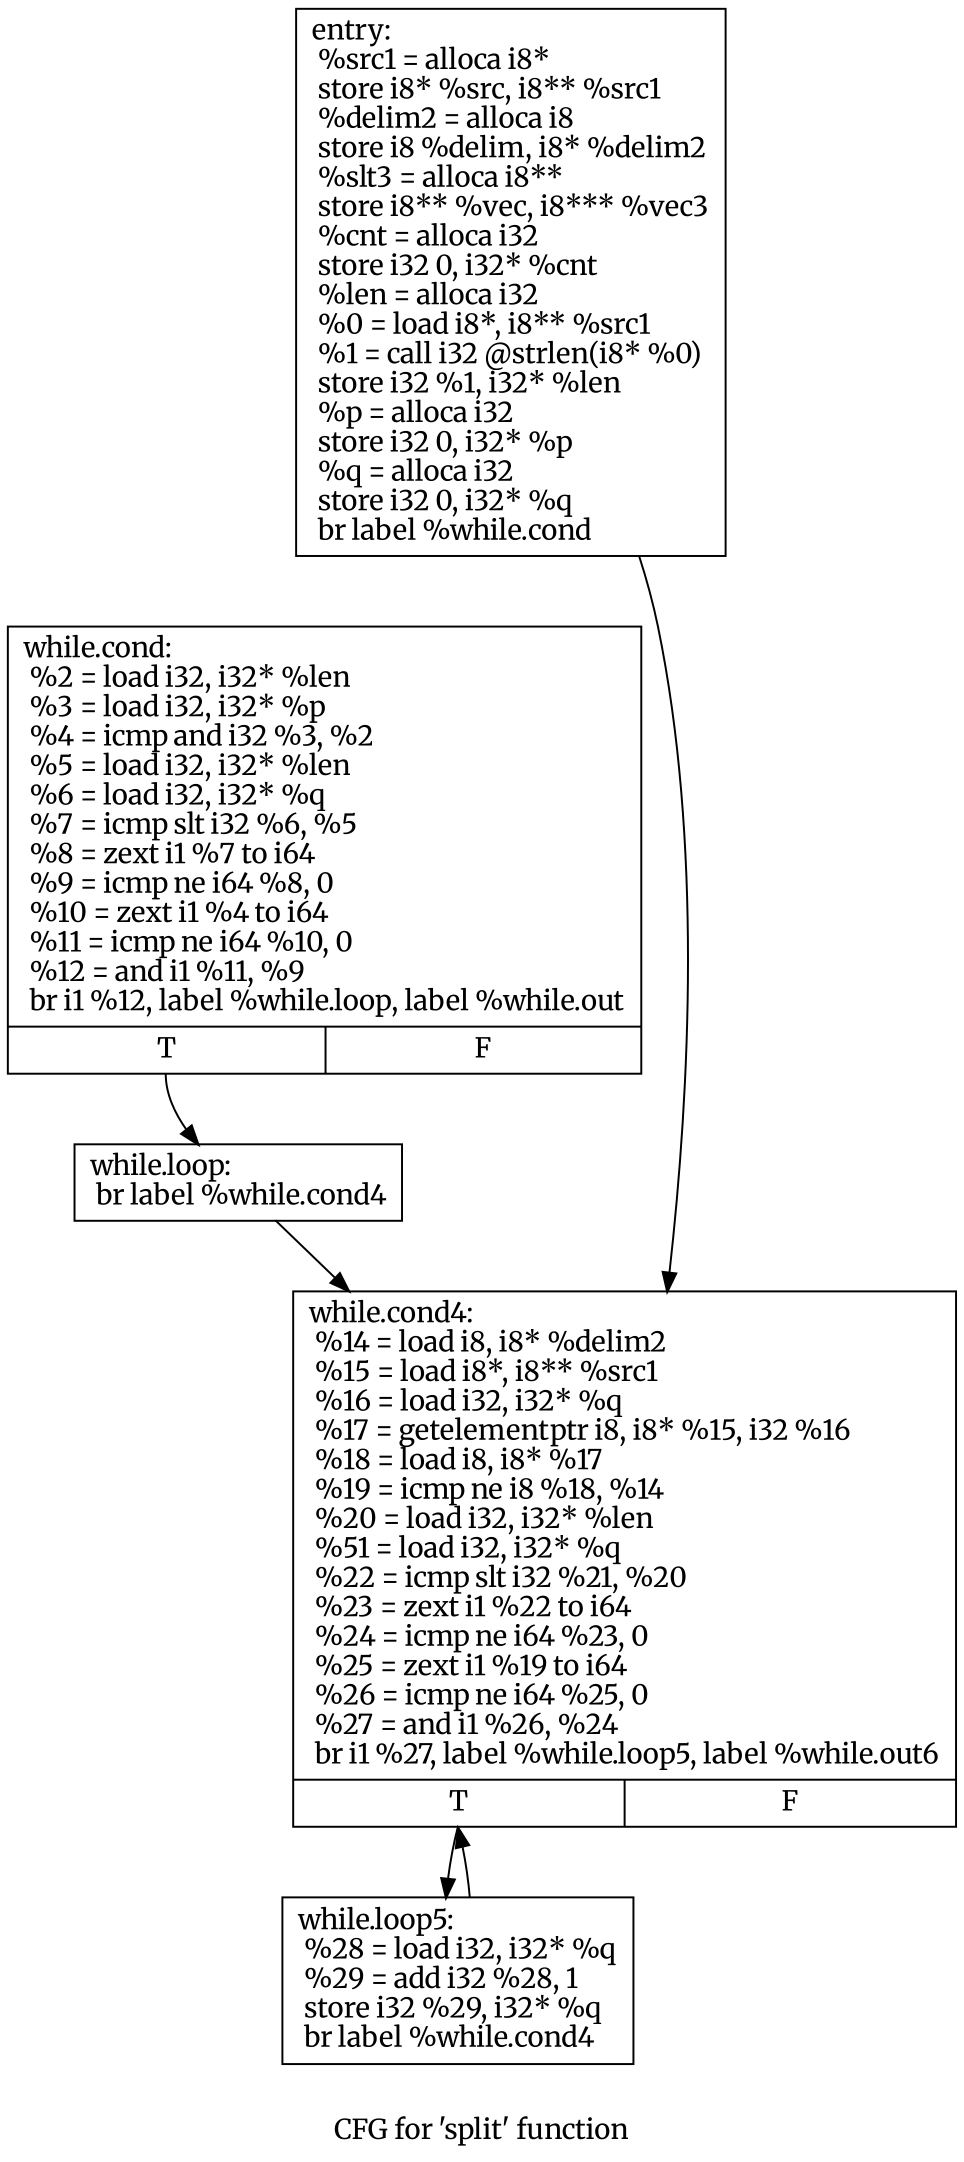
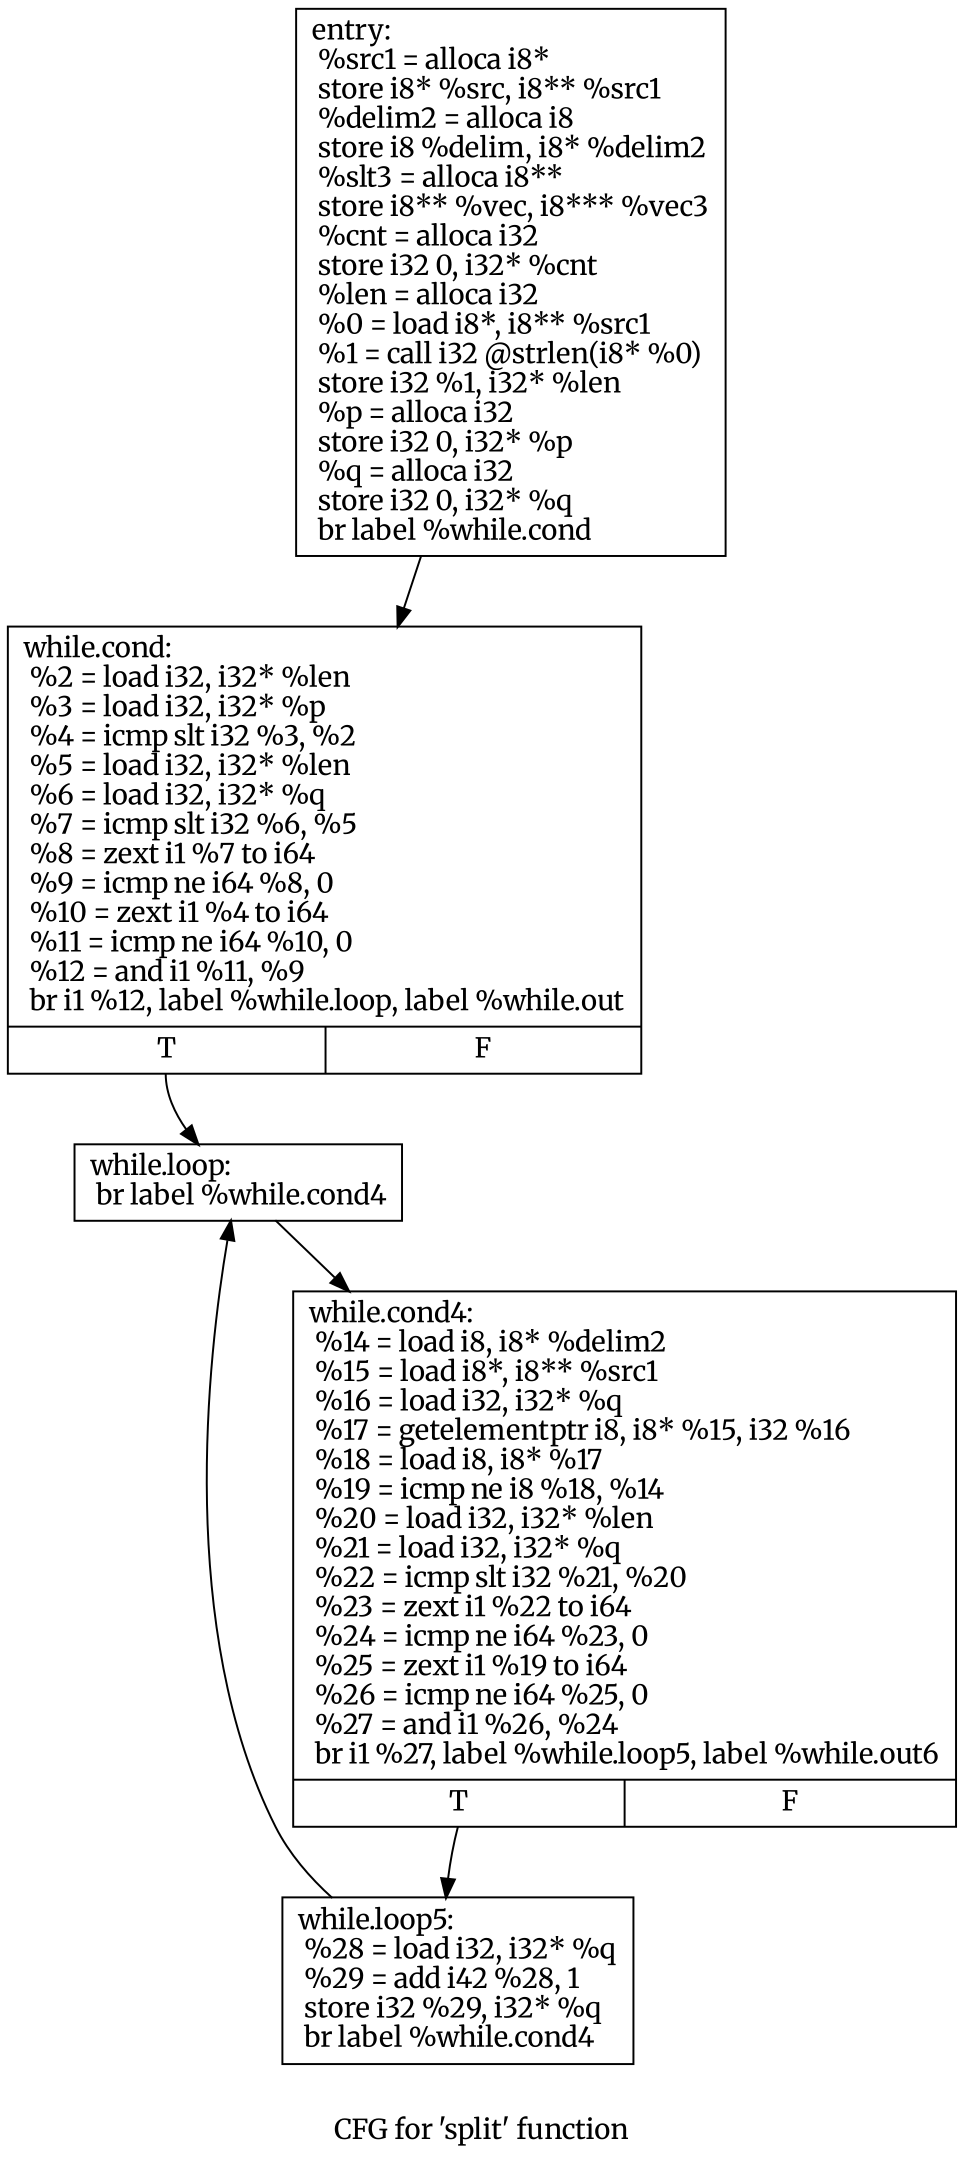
  digraph {
    fontname=Merriweather
    label="CFG for 'split' function"
    node [fontname=Merriweather shape=record]
    edge [fontname=Merriweather]
    n1 [label="{entry:\l  %src1 = alloca i8*\l  store i8* %src, i8** %src1\l  %delim2 = alloca i8\l  store i8 %delim, i8* %delim2\l  %slt3 = alloca i8**\l  store i8** %vec, i8*** %vec3\l  %cnt = alloca i32\l  store i32 0, i32* %cnt\l  %len = alloca i32\l  %0 = load i8*, i8** %src1\l  %1 = call i32 @strlen(i8* %0)\l  store i32 %1, i32* %len\l  %p = alloca i32\l  store i32 0, i32* %p\l  %q = alloca i32\l  store i32 0, i32* %q\l  br label %while.cond\l}"]
-   n2 [label="{while.cond:                                       \l  %2 = load i32, i32* %len\l  %3 = load i32, i32* %p\l  %4 = icmp and i32 %3, %2\l  %5 = load i32, i32* %len\l  %6 = load i32, i32* %q\l  %7 = icmp slt i32 %6, %5\l  %8 = zext i1 %7 to i64\l  %9 = icmp ne i64 %8, 0\l  %10 = zext i1 %4 to i64\l  %11 = icmp ne i64 %10, 0\l  %12 = and i1 %11, %9\l  br i1 %12, label %while.loop, label %while.out\l|{<s0>T|<s1>F}}"]
+   n2 [label="{while.cond:                                       \l  %2 = load i32, i32* %len\l  %3 = load i32, i32* %p\l  %4 = icmp slt i32 %3, %2\l  %5 = load i32, i32* %len\l  %6 = load i32, i32* %q\l  %7 = icmp slt i32 %6, %5\l  %8 = zext i1 %7 to i64\l  %9 = icmp ne i64 %8, 0\l  %10 = zext i1 %4 to i64\l  %11 = icmp ne i64 %10, 0\l  %12 = and i1 %11, %9\l  br i1 %12, label %while.loop, label %while.out\l|{<s0>T|<s1>F}}"]
    n3 [label="{while.loop:                                       \l  br label %while.cond4\l}"]
-   n4 [label="{while.cond4:                                      \l  %14 = load i8, i8* %delim2\l  %15 = load i8*, i8** %src1\l  %16 = load i32, i32* %q\l  %17 = getelementptr i8, i8* %15, i32 %16\l  %18 = load i8, i8* %17\l  %19 = icmp ne i8 %18, %14\l  %20 = load i32, i32* %len\l  %51 = load i32, i32* %q\l  %22 = icmp slt i32 %21, %20\l  %23 = zext i1 %22 to i64\l  %24 = icmp ne i64 %23, 0\l  %25 = zext i1 %19 to i64\l  %26 = icmp ne i64 %25, 0\l  %27 = and i1 %26, %24\l  br i1 %27, label %while.loop5, label %while.out6\l|{<s0>T|<s1>F}}"]
-   n5 [label="{while.loop5:                                      \l  %28 = load i32, i32* %q\l  %29 = add i32 %28, 1\l  store i32 %29, i32* %q\l  br label %while.cond4\l}"]
-   n1 -> n4
+   n4 [label="{while.cond4:                                      \l  %14 = load i8, i8* %delim2\l  %15 = load i8*, i8** %src1\l  %16 = load i32, i32* %q\l  %17 = getelementptr i8, i8* %15, i32 %16\l  %18 = load i8, i8* %17\l  %19 = icmp ne i8 %18, %14\l  %20 = load i32, i32* %len\l  %21 = load i32, i32* %q\l  %22 = icmp slt i32 %21, %20\l  %23 = zext i1 %22 to i64\l  %24 = icmp ne i64 %23, 0\l  %25 = zext i1 %19 to i64\l  %26 = icmp ne i64 %25, 0\l  %27 = and i1 %26, %24\l  br i1 %27, label %while.loop5, label %while.out6\l|{<s0>T|<s1>F}}"]
+   n5 [label="{while.loop5:                                      \l  %28 = load i32, i32* %q\l  %29 = add i42 %28, 1\l  store i32 %29, i32* %q\l  br label %while.cond4\l}"]
+   n1 -> n2
    n2 -> n3 [tailport=s0]
    n3 -> n4
    n4 -> n5 [tailport=s0]
-   n5 -> n4
+   n5 -> n3
  }
